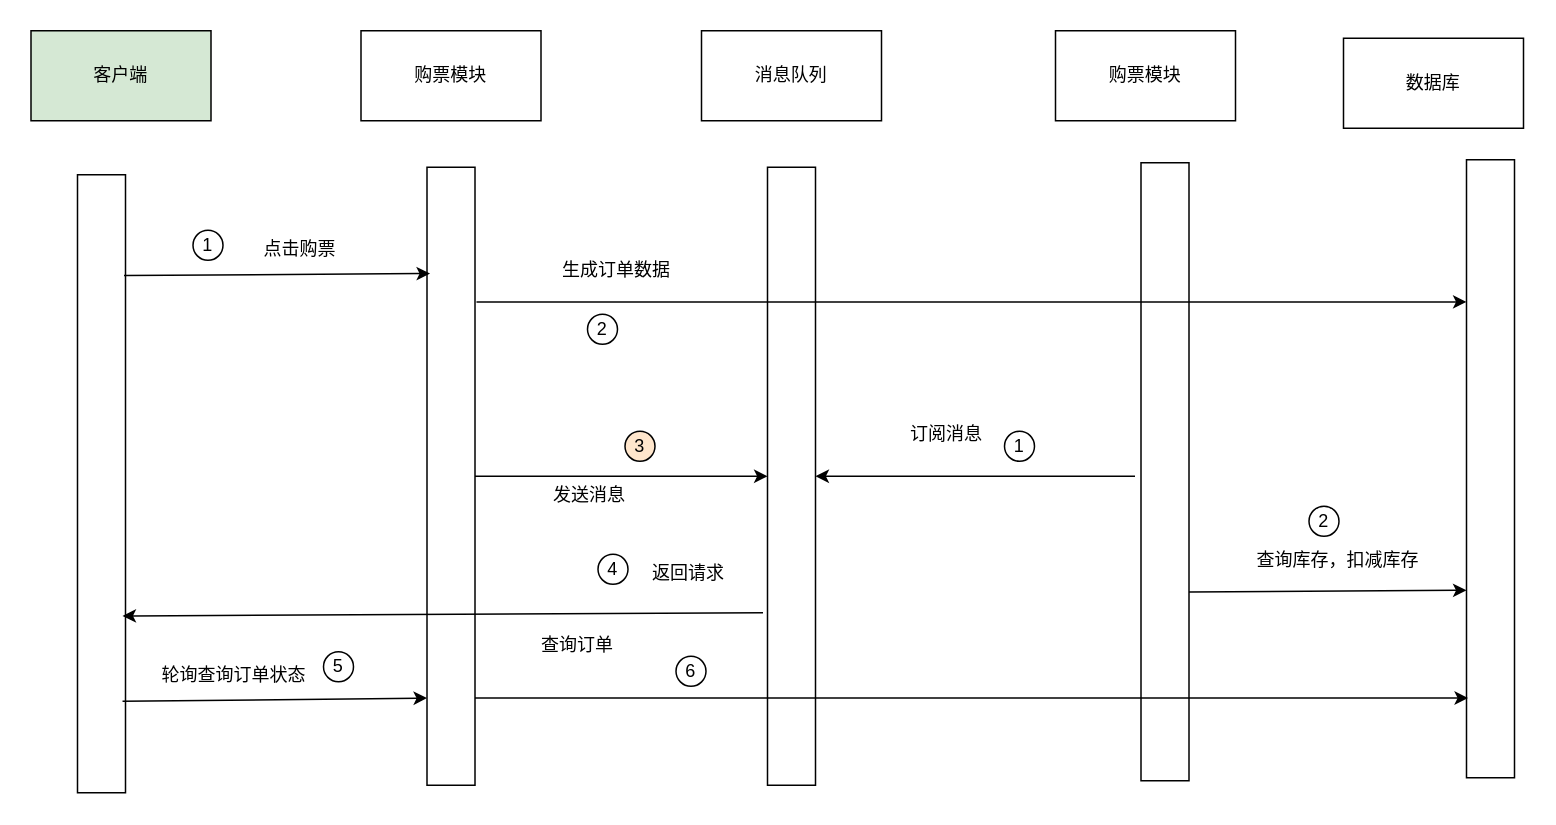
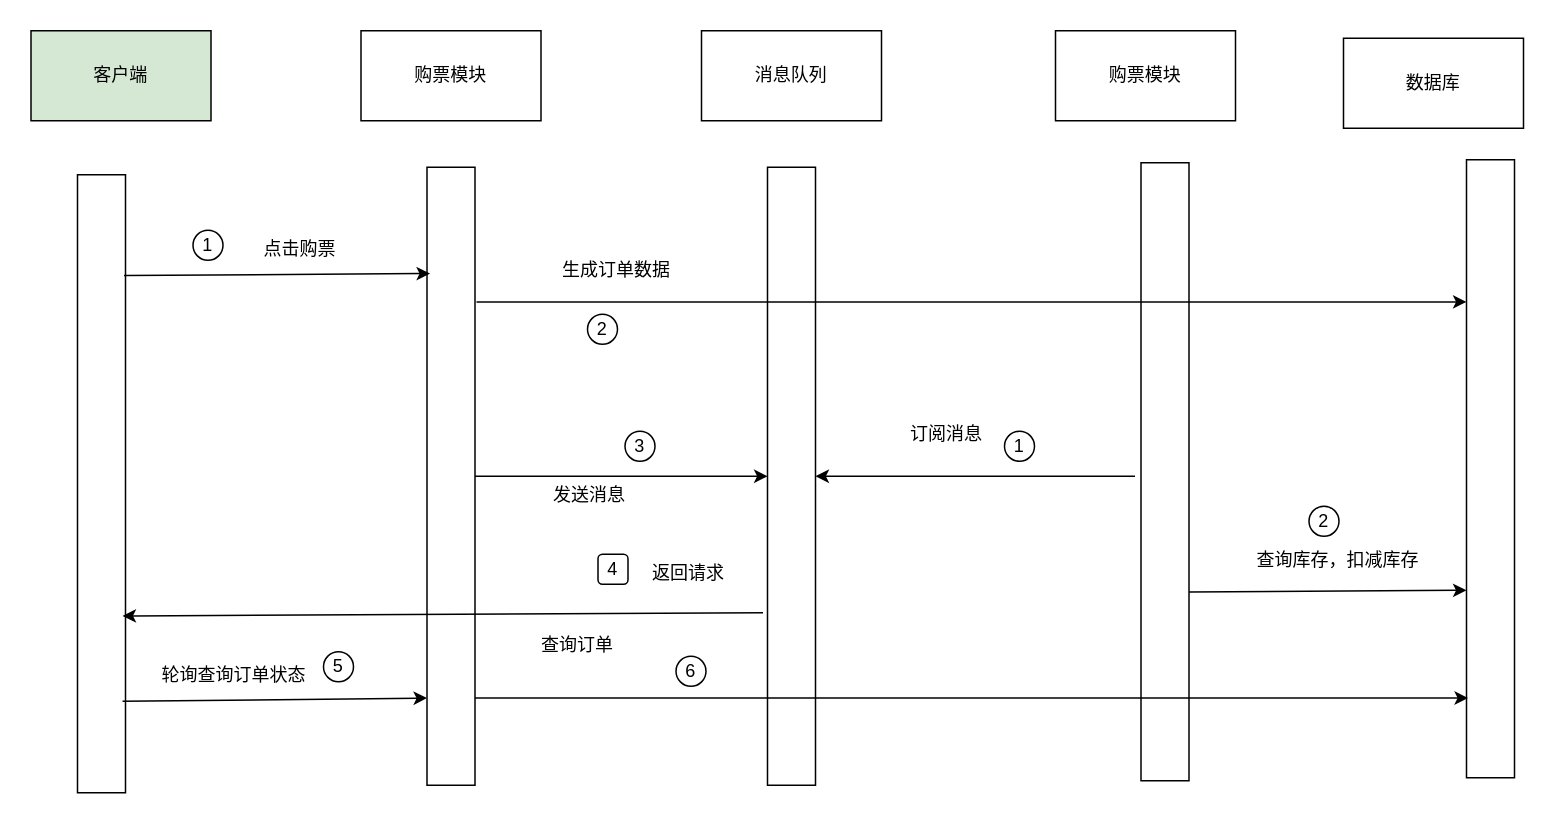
  <mxCell id="0" />
  <mxCell id="1" parent="0" />
  <mxCell id="2" value="" style="endArrow=classic;html=1;rounded=0;entryX=1;entryY=0.5;entryDx=0;entryDy=0;" edge="1" parent="1"><mxGeometry width="50" height="50" relative="1" as="geometry"><mxPoint x="144" y="269" as="sourcePoint" /><mxPoint x="144" y="269" as="targetPoint" /></mxGeometry></mxCell>
  <mxCell id="3" value="客户端" style="rounded=0;whiteSpace=wrap;html=1;fillColor=#d5e8d4;" vertex="1" parent="1"><mxGeometry x="20" y="20" width="120" height="60" as="geometry" /></mxCell>
  <mxCell id="4" value="购票模块" style="rounded=0;whiteSpace=wrap;html=1;" vertex="1" parent="1"><mxGeometry x="240" y="20" width="120" height="60" as="geometry" /></mxCell>
  <mxCell id="5" value="" style="rounded=0;whiteSpace=wrap;html=1;" vertex="1" parent="1"><mxGeometry x="51" y="116" width="32" height="412" as="geometry" /></mxCell>
  <mxCell id="6" value="" style="rounded=0;whiteSpace=wrap;html=1;" vertex="1" parent="1"><mxGeometry x="284" y="111" width="32" height="412" as="geometry" /></mxCell>
  <mxCell id="7" value="" style="endArrow=classic;html=1;rounded=0;exitX=0.969;exitY=0.163;exitDx=0;exitDy=0;exitPerimeter=0;entryX=0.063;entryY=0.172;entryDx=0;entryDy=0;entryPerimeter=0;" edge="1" parent="1" source="5" target="6"><mxGeometry width="50" height="50" relative="1" as="geometry"><mxPoint x="430.008" y="12.2" as="sourcePoint" /><mxPoint x="480.008" y="62.2" as="targetPoint" /></mxGeometry></mxCell>
  <mxCell id="8" value="点击购票" style="text;html=1;align=center;verticalAlign=middle;resizable=0;points=[];autosize=1;strokeColor=none;fillColor=none;" vertex="1" parent="1"><mxGeometry x="166" y="153" width="66" height="26" as="geometry" /></mxCell>
  <mxCell id="9" value="消息队列" style="rounded=0;whiteSpace=wrap;html=1;" vertex="1" parent="1"><mxGeometry x="467" y="20" width="120" height="60" as="geometry" /></mxCell>
  <mxCell id="10" value="" style="rounded=0;whiteSpace=wrap;html=1;" vertex="1" parent="1"><mxGeometry x="511" y="111" width="32" height="412" as="geometry" /></mxCell>
  <mxCell id="11" value="生成订单数据" style="text;html=1;align=center;verticalAlign=middle;resizable=0;points=[];autosize=1;strokeColor=none;fillColor=none;" vertex="1" parent="1"><mxGeometry x="365" y="167" width="90" height="26" as="geometry" /></mxCell>
  <mxCell id="12" value="" style="endArrow=classic;html=1;rounded=0;entryX=0;entryY=0.5;entryDx=0;entryDy=0;" edge="1" parent="1" source="6" target="10"><mxGeometry width="50" height="50" relative="1" as="geometry"><mxPoint x="627" y="370" as="sourcePoint" /><mxPoint x="677" y="320" as="targetPoint" /></mxGeometry></mxCell>
  <mxCell id="13" value="发送消息" style="text;html=1;align=center;verticalAlign=middle;resizable=0;points=[];autosize=1;strokeColor=none;fillColor=none;" vertex="1" parent="1"><mxGeometry x="359" y="317" width="66" height="26" as="geometry" /></mxCell>
  <mxCell id="14" value="购票模块" style="rounded=0;whiteSpace=wrap;html=1;" vertex="1" parent="1"><mxGeometry x="703" y="20" width="120" height="60" as="geometry" /></mxCell>
  <mxCell id="15" value="" style="rounded=0;whiteSpace=wrap;html=1;" vertex="1" parent="1"><mxGeometry x="760" y="108" width="32" height="412" as="geometry" /></mxCell>
  <mxCell id="16" value="" style="endArrow=classic;html=1;rounded=0;entryX=1;entryY=0.5;entryDx=0;entryDy=0;" edge="1" parent="1"><mxGeometry width="50" height="50" relative="1" as="geometry"><mxPoint x="756" y="317" as="sourcePoint" /><mxPoint x="543" y="317" as="targetPoint" /></mxGeometry></mxCell>
  <mxCell id="17" value="订阅消息" style="text;html=1;align=center;verticalAlign=middle;resizable=0;points=[];autosize=1;strokeColor=none;fillColor=none;" vertex="1" parent="1"><mxGeometry x="597" y="276" width="66" height="26" as="geometry" /></mxCell>
  <mxCell id="18" value="查询库存，扣减库存" style="text;html=1;align=center;verticalAlign=middle;resizable=0;points=[];autosize=1;strokeColor=none;fillColor=none;" vertex="1" parent="1"><mxGeometry x="828" y="360" width="126" height="26" as="geometry" /></mxCell>
  <mxCell id="19" value="数据库" style="rounded=0;whiteSpace=wrap;html=1;" vertex="1" parent="1"><mxGeometry x="895" y="25" width="120" height="60" as="geometry" /></mxCell>
  <mxCell id="20" value="" style="rounded=0;whiteSpace=wrap;html=1;" vertex="1" parent="1"><mxGeometry x="977" y="106" width="32" height="412" as="geometry" /></mxCell>
  <mxCell id="21" value="" style="endArrow=classic;html=1;rounded=0;exitX=1;exitY=0.413;exitDx=0;exitDy=0;exitPerimeter=0;entryX=0;entryY=0.415;entryDx=0;entryDy=0;entryPerimeter=0;" edge="1" parent="1"><mxGeometry width="50" height="50" relative="1" as="geometry"><mxPoint x="792" y="394.176" as="sourcePoint" /><mxPoint x="977" y="393" as="targetPoint" /></mxGeometry></mxCell>
  <mxCell id="22" value="1" style="ellipse;whiteSpace=wrap;html=1;aspect=fixed;" vertex="1" parent="1"><mxGeometry x="128" y="153" width="20" height="20" as="geometry" /></mxCell>
  <mxCell id="23" value="2" style="ellipse;whiteSpace=wrap;html=1;aspect=fixed;" vertex="1" parent="1"><mxGeometry x="391" y="209" width="20" height="20" as="geometry" /></mxCell>
  <mxCell id="24" value="" style="endArrow=classic;html=1;rounded=0;exitX=1.031;exitY=0.218;exitDx=0;exitDy=0;exitPerimeter=0;entryX=0;entryY=0.23;entryDx=0;entryDy=0;entryPerimeter=0;" edge="1" parent="1" source="6" target="20"><mxGeometry width="50" height="50" relative="1" as="geometry"><mxPoint x="496" y="308" as="sourcePoint" /><mxPoint x="546" y="258" as="targetPoint" /></mxGeometry></mxCell>
- <mxCell id="25" value="3" style="ellipse;whiteSpace=wrap;html=1;aspect=fixed;fillColor=#ffe6cc;" vertex="1" parent="1"><mxGeometry x="416" y="287" width="20" height="20" as="geometry" /></mxCell>
+ <mxCell id="25" value="3" style="ellipse;whiteSpace=wrap;html=1;aspect=fixed;" vertex="1" parent="1"><mxGeometry x="416" y="287" width="20" height="20" as="geometry" /></mxCell>
  <mxCell id="26" value="1" style="ellipse;whiteSpace=wrap;html=1;aspect=fixed;" vertex="1" parent="1"><mxGeometry x="669" y="287" width="20" height="20" as="geometry" /></mxCell>
  <mxCell id="27" value="2" style="ellipse;whiteSpace=wrap;html=1;aspect=fixed;" vertex="1" parent="1"><mxGeometry x="872" y="337" width="20" height="20" as="geometry" /></mxCell>
- <mxCell id="28" value="4" style="ellipse;whiteSpace=wrap;html=1;aspect=fixed;" vertex="1" parent="1"><mxGeometry x="398" y="369" width="20" height="20" as="geometry" /></mxCell>
+ <mxCell id="28" value="4" style="whiteSpace=wrap;html=1;aspect=fixed;rounded=1;" vertex="1" parent="1"><mxGeometry x="398" y="369" width="20" height="20" as="geometry" /></mxCell>
  <mxCell id="29" value="返回请求" style="text;html=1;align=center;verticalAlign=middle;resizable=0;points=[];autosize=1;strokeColor=none;fillColor=none;" vertex="1" parent="1"><mxGeometry x="425" y="369" width="66" height="26" as="geometry" /></mxCell>
  <mxCell id="30" value="" style="endArrow=classic;html=1;rounded=0;exitX=0.938;exitY=0.852;exitDx=0;exitDy=0;exitPerimeter=0;entryX=0;entryY=0.859;entryDx=0;entryDy=0;entryPerimeter=0;" edge="1" parent="1" source="5" target="6"><mxGeometry width="50" height="50" relative="1" as="geometry"><mxPoint x="496" y="308" as="sourcePoint" /><mxPoint x="546" y="258" as="targetPoint" /></mxGeometry></mxCell>
  <mxCell id="31" value="轮询查询订单状态" style="text;html=1;align=center;verticalAlign=middle;resizable=0;points=[];autosize=1;strokeColor=none;fillColor=none;" vertex="1" parent="1"><mxGeometry x="98" y="437" width="114" height="26" as="geometry" /></mxCell>
  <mxCell id="32" value="" style="endArrow=classic;html=1;rounded=0;exitX=1;exitY=0.859;exitDx=0;exitDy=0;exitPerimeter=0;entryX=0.031;entryY=0.871;entryDx=0;entryDy=0;entryPerimeter=0;" edge="1" parent="1" source="6" target="20"><mxGeometry width="50" height="50" relative="1" as="geometry"><mxPoint x="496" y="308" as="sourcePoint" /><mxPoint x="546" y="258" as="targetPoint" /></mxGeometry></mxCell>
  <mxCell id="33" value="查询订单" style="text;html=1;align=center;verticalAlign=middle;resizable=0;points=[];autosize=1;strokeColor=none;fillColor=none;" vertex="1" parent="1"><mxGeometry x="351" y="417" width="66" height="26" as="geometry" /></mxCell>
  <mxCell id="34" value="5" style="ellipse;whiteSpace=wrap;html=1;aspect=fixed;" vertex="1" parent="1"><mxGeometry x="215" y="434" width="20" height="20" as="geometry" /></mxCell>
  <mxCell id="35" value="6" style="ellipse;whiteSpace=wrap;html=1;aspect=fixed;" vertex="1" parent="1"><mxGeometry x="450" y="437" width="20" height="20" as="geometry" /></mxCell>
  <mxCell id="36" value="" style="endArrow=classic;html=1;rounded=0;entryX=0.938;entryY=0.714;entryDx=0;entryDy=0;entryPerimeter=0;" edge="1" parent="1" target="5"><mxGeometry width="50" height="50" relative="1" as="geometry"><mxPoint x="508" y="408" as="sourcePoint" /><mxPoint x="546" y="358" as="targetPoint" /></mxGeometry></mxCell>
